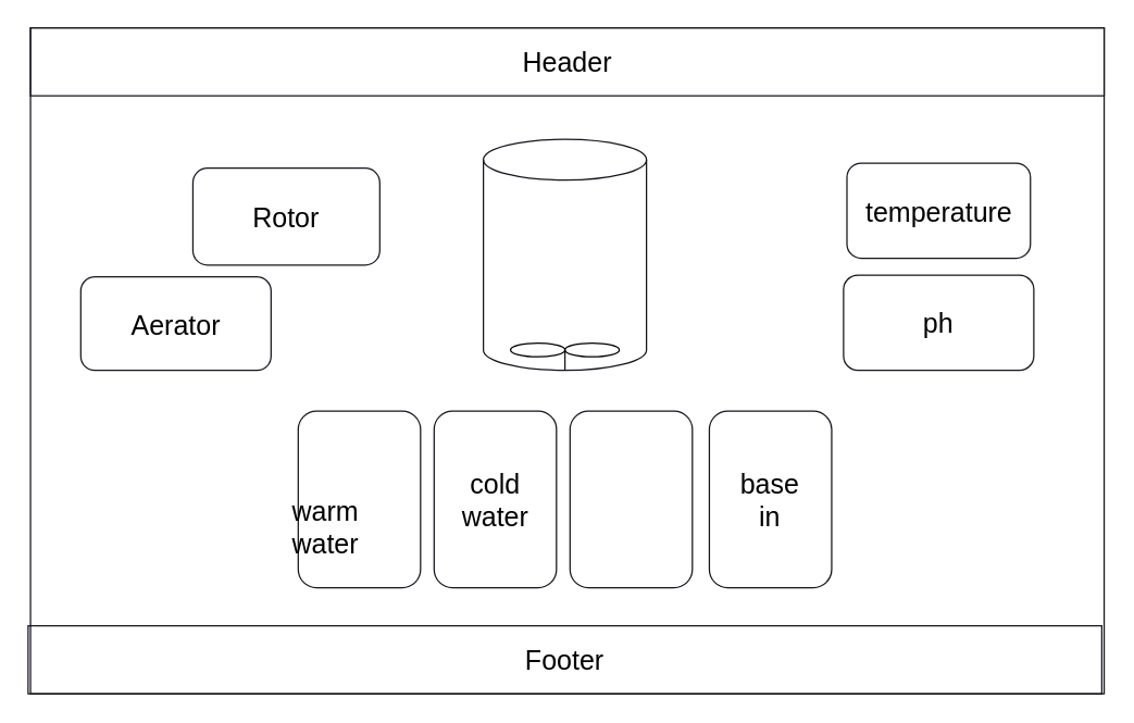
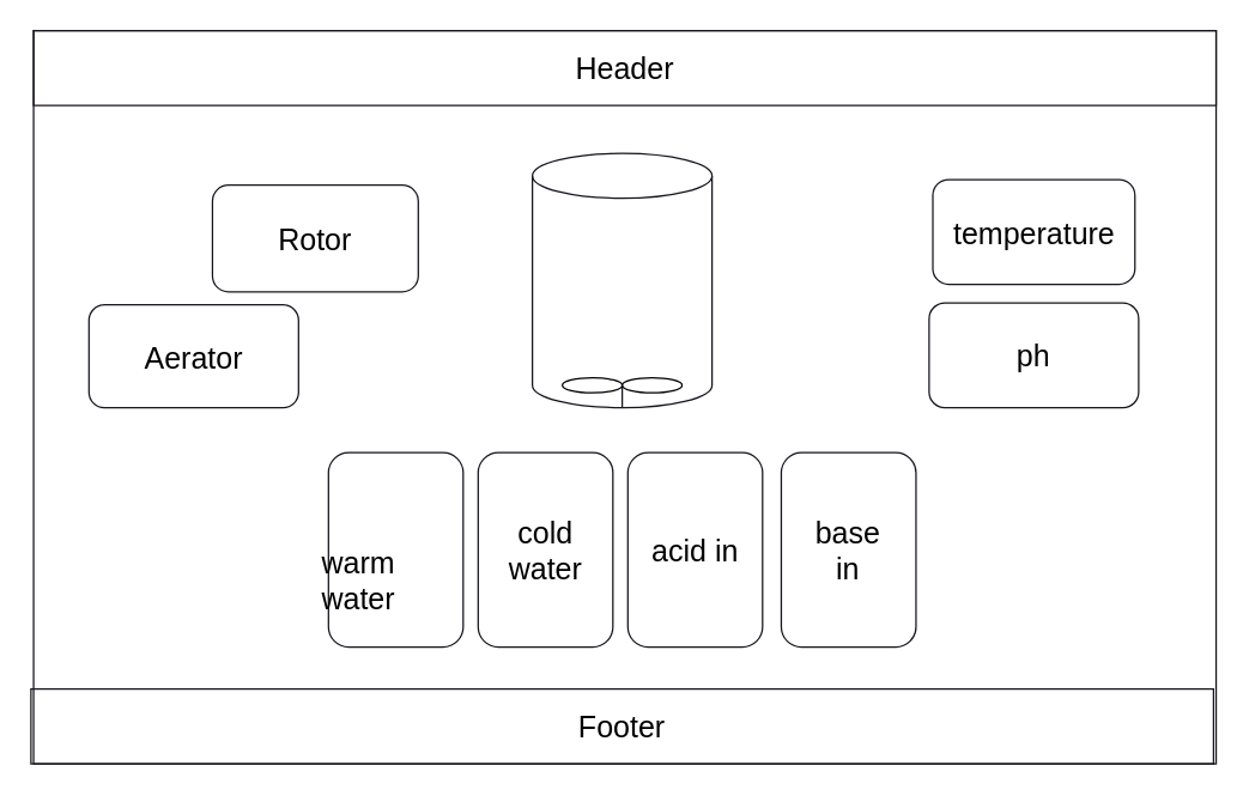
  <mxCell id="0" />
  <mxCell id="1" value="layer1" parent="0" />
  <mxCell id="2" value="" style="rounded=0;whiteSpace=wrap;html=1;hachureGap=4;fontFamily=Helvetica;fontSize=20;glass=0;shadow=0;fillColor=none;strokeColor=#18141d;strokeWidth=1;" parent="1" vertex="1"><mxGeometry x="21.75" y="20" width="790" height="490" as="geometry" /></mxCell>
  <mxCell id="3" value="" style="shape=cylinder3;whiteSpace=wrap;html=1;boundedLbl=1;backgroundOutline=1;size=15;hachureGap=4;fontFamily=Helvetica;fontSize=20;fillColor=none;strokeColor=#18141d;shadow=0;strokeWidth=1;" parent="1" vertex="1"><mxGeometry x="355" y="102" width="120" height="170" as="geometry" /></mxCell>
  <mxCell id="4" value="" style="rounded=1;whiteSpace=wrap;html=1;hachureGap=4;fontFamily=Helvetica;fontSize=20;rotation=270;strokeColor=#18141d;shadow=0;strokeWidth=1;fillColor=none;" parent="1" vertex="1"><mxGeometry x="198.75" y="322" width="130" height="90" as="geometry" /></mxCell>
  <mxCell id="5" value="" style="rounded=1;whiteSpace=wrap;html=1;hachureGap=4;fontFamily=Helvetica;fontSize=20;rotation=270;strokeColor=#18141d;shadow=0;strokeWidth=1;fillColor=none;" parent="1" vertex="1"><mxGeometry x="298.75" y="322" width="130" height="90" as="geometry" /></mxCell>
  <mxCell id="6" value="" style="rounded=1;whiteSpace=wrap;html=1;hachureGap=4;fontFamily=Helvetica;fontSize=20;rotation=270;strokeColor=#18141d;shadow=0;strokeWidth=1;fillColor=none;" parent="1" vertex="1"><mxGeometry x="398.75" y="322" width="130" height="90" as="geometry" /></mxCell>
  <mxCell id="7" value="" style="rounded=1;whiteSpace=wrap;html=1;hachureGap=4;fontFamily=Helvetica;fontSize=20;rotation=270;strokeColor=#18141d;shadow=0;strokeWidth=1;fillColor=none;" parent="1" vertex="1"><mxGeometry x="501.25" y="322" width="130" height="90" as="geometry" /></mxCell>
  <mxCell id="8" value="&lt;font color=&quot;#000000&quot;&gt;warm water&lt;/font&gt;" style="text;html=1;strokeColor=none;fillColor=none;align=center;verticalAlign=middle;whiteSpace=wrap;rounded=0;hachureGap=4;fontFamily=Helvetica;fontSize=20;shadow=0;strokeWidth=1;" parent="1" vertex="1"><mxGeometry x="208.75" y="372" width="60" height="30" as="geometry" /></mxCell>
  <mxCell id="9" value="&lt;font color=&quot;#000000&quot;&gt;cold water&lt;/font&gt;" style="text;html=1;strokeColor=none;fillColor=none;align=center;verticalAlign=middle;whiteSpace=wrap;rounded=0;hachureGap=4;fontFamily=Helvetica;fontSize=20;shadow=0;strokeWidth=1;" parent="1" vertex="1"><mxGeometry x="333.75" y="352" width="60" height="30" as="geometry" /></mxCell>
+ <mxCell id="10" value="&lt;font color=&quot;#000000&quot;&gt;acid in&lt;/font&gt;" style="text;html=1;strokeColor=none;fillColor=none;align=center;verticalAlign=middle;whiteSpace=wrap;rounded=0;hachureGap=4;fontFamily=Helvetica;fontSize=20;shadow=0;strokeWidth=1;" parent="1" vertex="1"><mxGeometry x="433.75" y="352" width="60" height="30" as="geometry" /></mxCell>
  <mxCell id="11" value="&lt;font color=&quot;#000000&quot;&gt;base in&lt;/font&gt;" style="text;html=1;strokeColor=none;fillColor=none;align=center;verticalAlign=middle;whiteSpace=wrap;rounded=0;hachureGap=4;fontFamily=Helvetica;fontSize=20;shadow=0;strokeWidth=1;" parent="1" vertex="1"><mxGeometry x="536.25" y="352" width="60" height="30" as="geometry" /></mxCell>
  <mxCell id="12" value="&lt;font color=&quot;#000000&quot;&gt;temperature&lt;/font&gt;" style="rounded=1;whiteSpace=wrap;html=1;hachureGap=4;fontFamily=Helvetica;fontSize=20;strokeColor=#18141d;shadow=0;strokeWidth=1;fillColor=none;" parent="1" vertex="1"><mxGeometry x="622.5" y="119.5" width="135" height="70" as="geometry" /></mxCell>
  <mxCell id="13" value="&lt;font color=&quot;#000000&quot;&gt;ph&lt;/font&gt;" style="rounded=1;whiteSpace=wrap;html=1;hachureGap=4;fontFamily=Helvetica;fontSize=20;strokeColor=#18141d;shadow=0;strokeWidth=1;fillColor=none;" parent="1" vertex="1"><mxGeometry x="620" y="202" width="140" height="70" as="geometry" /></mxCell>
  <mxCell id="14" value="&lt;font color=&quot;#000000&quot;&gt;Rotor&lt;/font&gt;" style="rounded=1;whiteSpace=wrap;html=1;hachureGap=4;fontFamily=Helvetica;fontSize=20;strokeColor=#18141d;shadow=0;strokeWidth=1;fillColor=none;" parent="1" vertex="1"><mxGeometry x="141.25" y="123.25" width="137.5" height="71.25" as="geometry" /></mxCell>
  <mxCell id="15" value="&lt;font color=&quot;#000000&quot;&gt;Aerator&lt;/font&gt;" style="rounded=1;whiteSpace=wrap;html=1;hachureGap=4;fontFamily=Helvetica;fontSize=20;strokeColor=#18141d;shadow=0;strokeWidth=1;fillColor=none;" parent="1" vertex="1"><mxGeometry x="58.75" y="203.25" width="140" height="68.75" as="geometry" /></mxCell>
  <mxCell id="16" value="&lt;font color=&quot;#000000&quot;&gt;Header&lt;/font&gt;" style="rounded=0;whiteSpace=wrap;html=1;hachureGap=4;fontFamily=Helvetica;fontSize=20;strokeColor=#18141d;shadow=0;strokeWidth=1;fillColor=none;" parent="1" vertex="1"><mxGeometry x="21.75" y="20" width="790" height="50" as="geometry" /></mxCell>
  <mxCell id="17" value="" style="ellipse;whiteSpace=wrap;html=1;hachureGap=4;strokeColor=#000000;fontFamily=Helvetica;fontSize=20;fontColor=#000000;fillColor=none;" parent="1" vertex="1"><mxGeometry x="375" y="252" width="40" height="10" as="geometry" /></mxCell>
  <mxCell id="18" style="edgeStyle=none;hachureGap=4;html=1;exitX=0;exitY=0.5;exitDx=0;exitDy=0;entryX=0.5;entryY=1;entryDx=0;entryDy=0;entryPerimeter=0;shadow=0;strokeColor=#18141d;strokeWidth=1;fontFamily=Helvetica;fontSize=20;fontColor=#000000;endArrow=none;endFill=0;" parent="1" source="19" target="3" edge="1"><mxGeometry relative="1" as="geometry" /></mxCell>
  <mxCell id="19" value="" style="ellipse;whiteSpace=wrap;html=1;hachureGap=4;strokeColor=#000000;fontFamily=Helvetica;fontSize=20;fontColor=#000000;fillColor=none;" parent="1" vertex="1"><mxGeometry x="415" y="252" width="40" height="10" as="geometry" /></mxCell>
  <mxCell id="20" value="&lt;font color=&quot;#000000&quot;&gt;Footer&lt;/font&gt;" style="rounded=0;whiteSpace=wrap;html=1;hachureGap=4;fontFamily=Helvetica;fontSize=20;strokeColor=#18141d;shadow=0;strokeWidth=1;fillColor=none;" vertex="1" parent="1"><mxGeometry x="20" y="460" width="790" height="50" as="geometry" /></mxCell>
